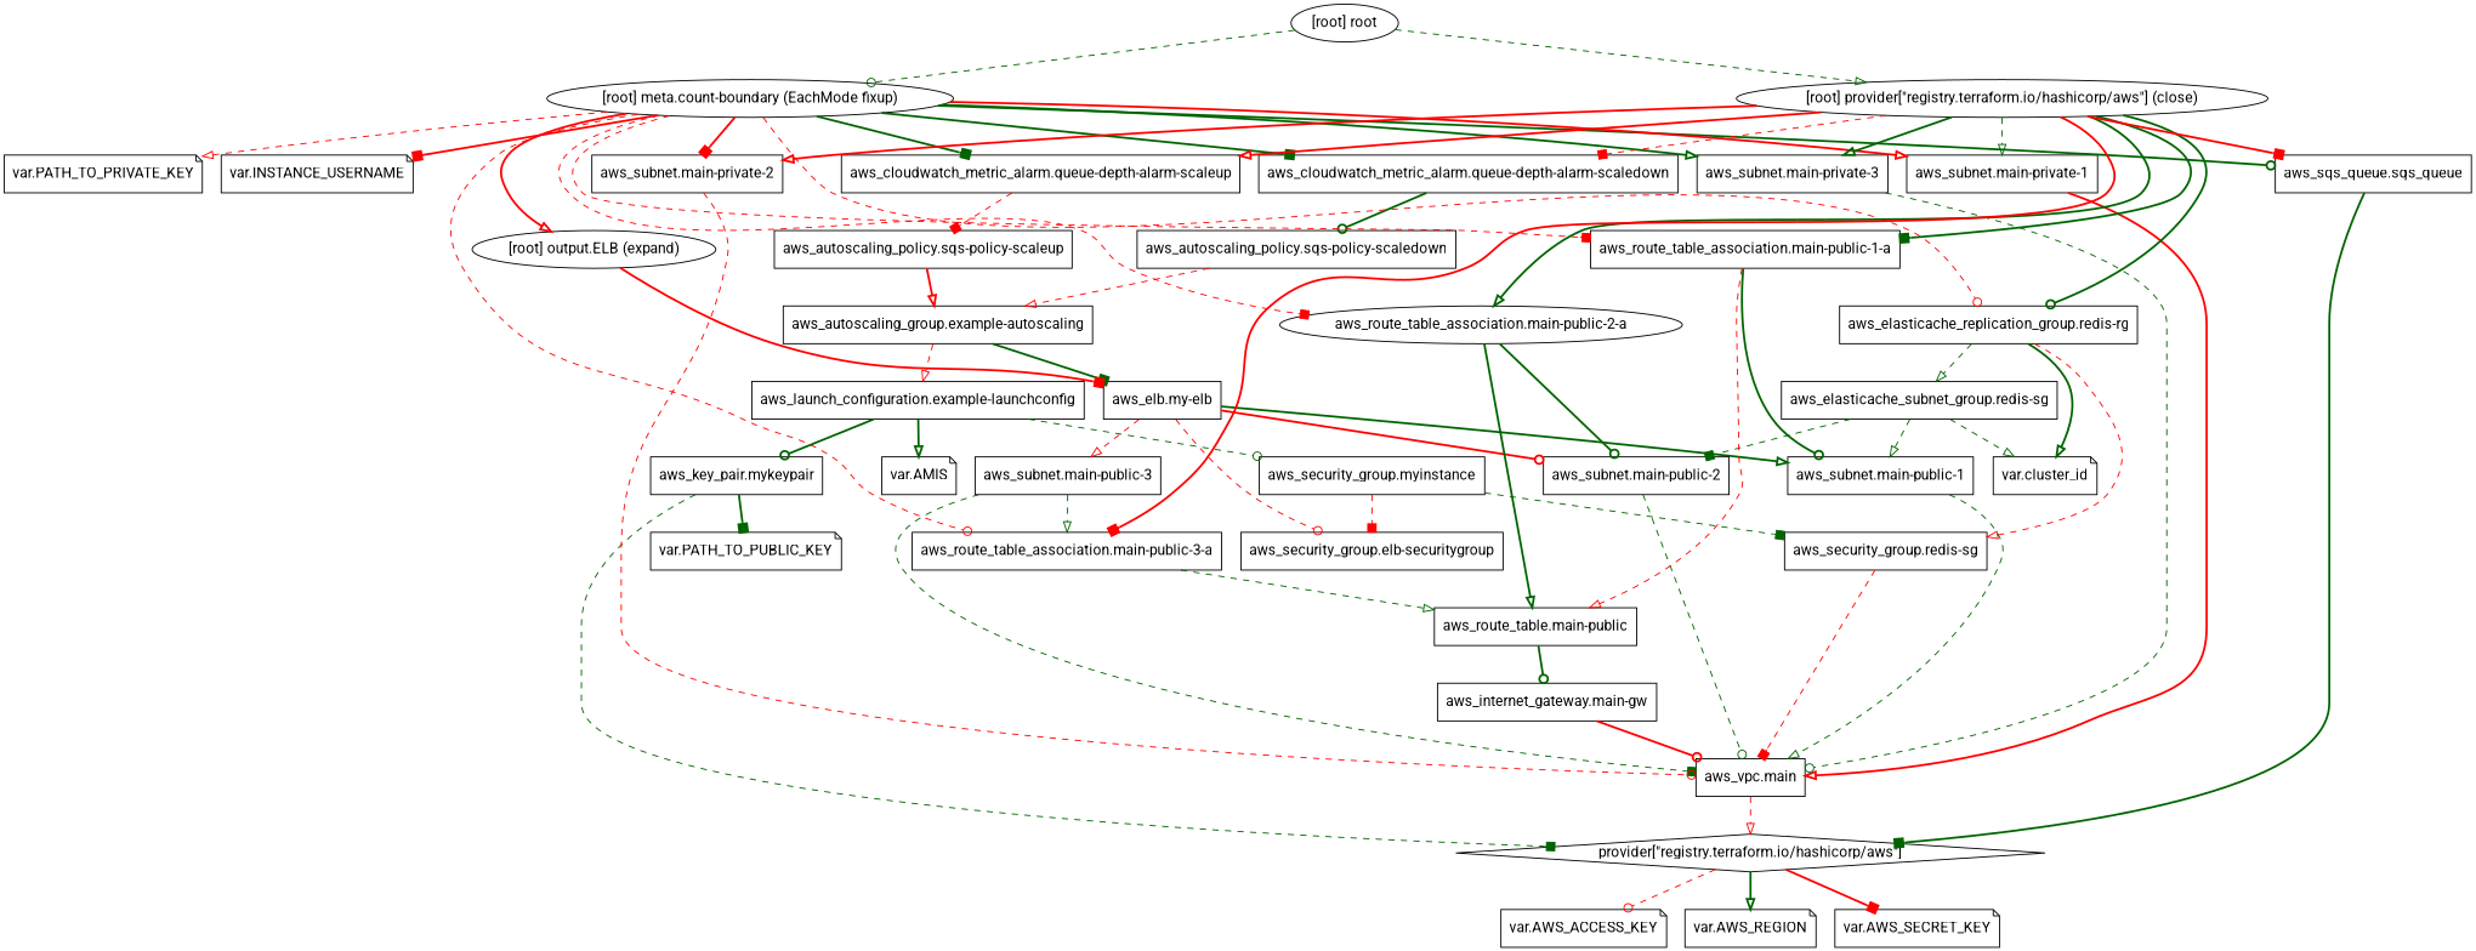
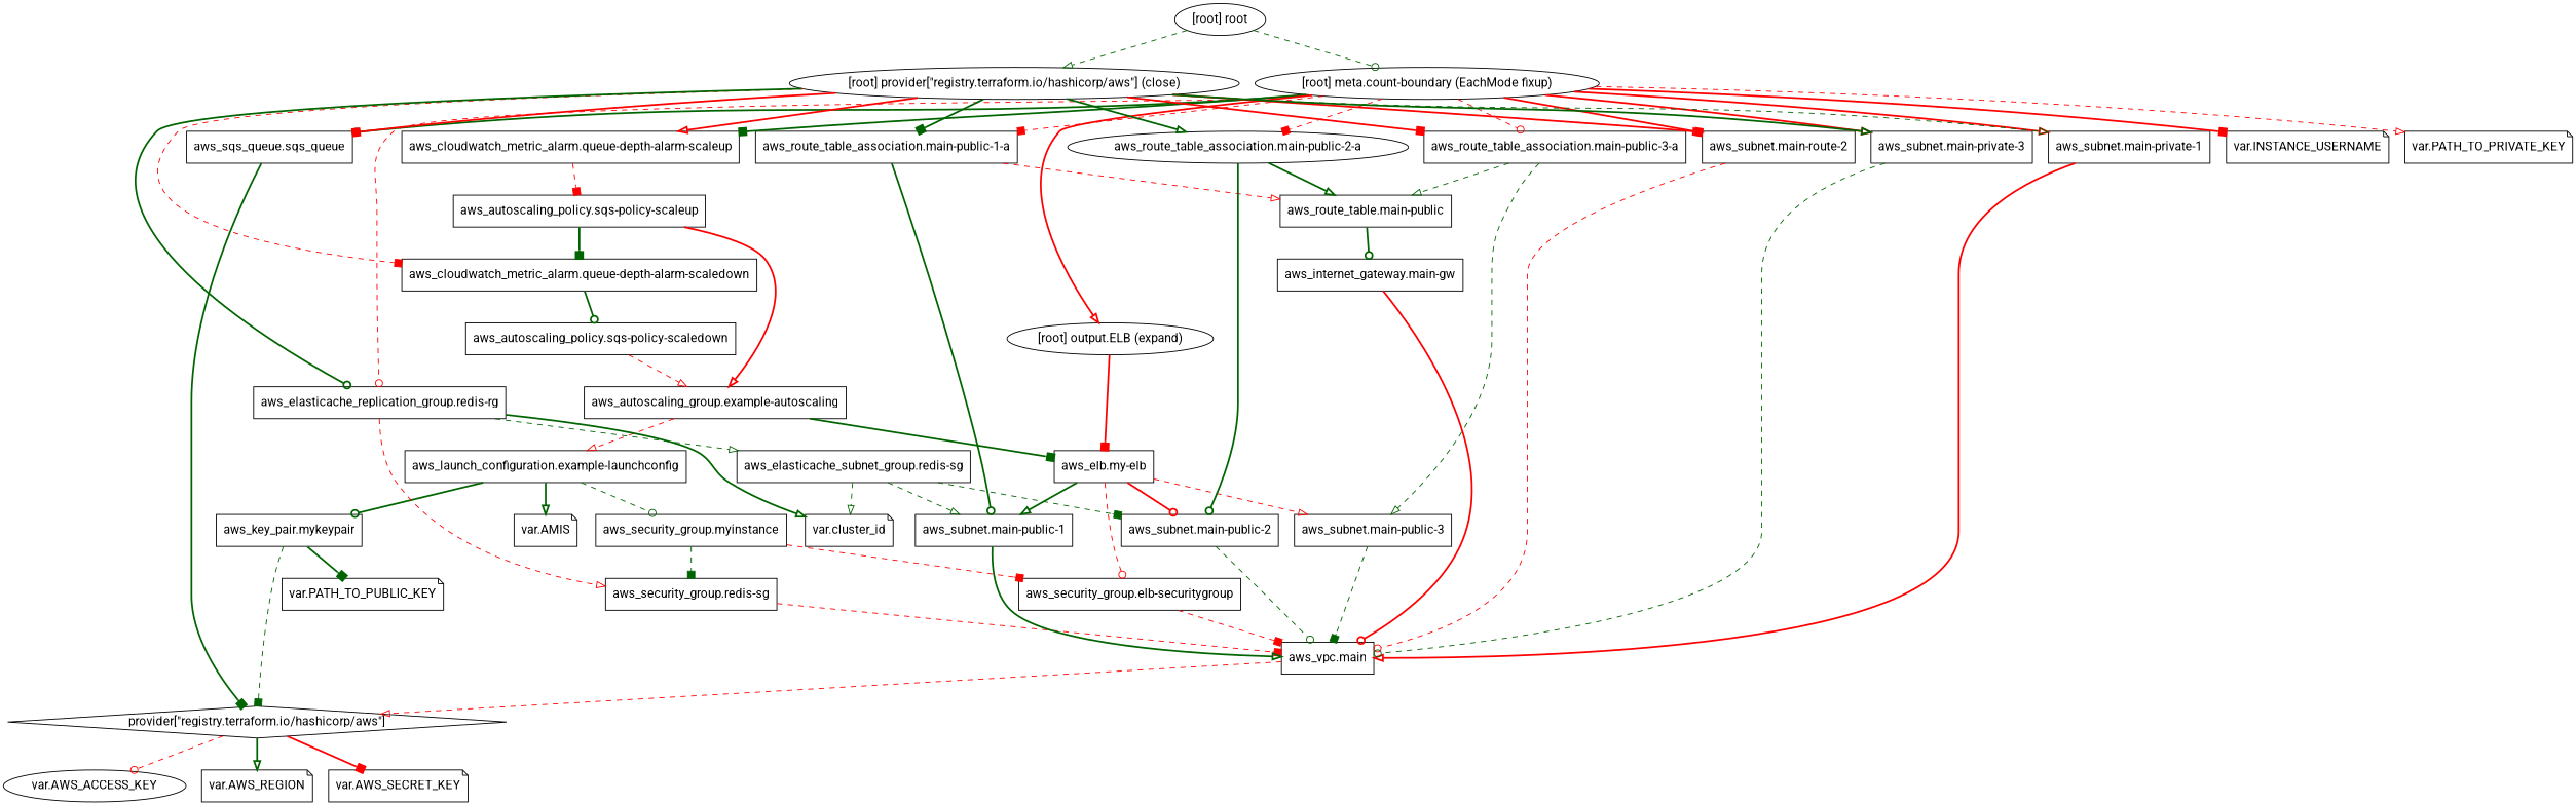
  digraph {
    compound=true
    fontname=Roboto
    newrank=true
    node [fontname=Roboto shape=box]
    edge [arrowhead=onormal color=darkgreen fontname=Roboto style=bold]
    n1 [label="aws_autoscaling_group.example-autoscaling"]
    n2 [label="aws_elb.my-elb"]
    n3 [label="aws_launch_configuration.example-launchconfig"]
    n4 [label="aws_autoscaling_policy.sqs-policy-scaledown"]
    n5 [label="aws_autoscaling_policy.sqs-policy-scaleup"]
    n6 [label="aws_cloudwatch_metric_alarm.queue-depth-alarm-scaledown"]
    n7 [label="aws_cloudwatch_metric_alarm.queue-depth-alarm-scaleup"]
    n8 [label="aws_elasticache_replication_group.redis-rg"]
    n9 [label="aws_elasticache_subnet_group.redis-sg"]
    n10 [label="aws_security_group.redis-sg"]
    n11 [label="var.cluster_id" shape=note]
    n12 [label="aws_subnet.main-public-1"]
    n13 [label="aws_subnet.main-public-2"]
    n14 [label="aws_subnet.main-public-3"]
    n15 [label="aws_security_group.elb-securitygroup"]
    n16 [label="aws_internet_gateway.main-gw"]
    n17 [label="aws_vpc.main"]
    n18 [label="aws_key_pair.mykeypair"]
    n19 [label="provider[\"registry.terraform.io/hashicorp/aws\"]" shape=diamond]
    n20 [label="var.PATH_TO_PUBLIC_KEY" shape=note]
    n21 [label="aws_security_group.myinstance"]
    n22 [label="var.AMIS" shape=note]
    n23 [label="aws_route_table.main-public"]
    n24 [label="aws_route_table_association.main-public-1-a"]
    n25 [label="aws_route_table_association.main-public-2-a" shape=ellipse]
    n26 [label="aws_route_table_association.main-public-3-a"]
    n27 [label="aws_sqs_queue.sqs_queue"]
    n28 [label="aws_subnet.main-private-1"]
-   n29 [label="aws_subnet.main-private-2"]
+   n29 [label="aws_subnet.main-route-2"]
    n30 [label="aws_subnet.main-private-3"]
-   n31 [label="var.AWS_ACCESS_KEY" shape=note]
+   n31 [label="var.AWS_ACCESS_KEY" shape=ellipse]
    n32 [label="var.AWS_REGION" shape=note]
    n33 [label="var.AWS_SECRET_KEY" shape=note]
    n34 [label="var.INSTANCE_USERNAME" shape=note]
    n35 [label="var.PATH_TO_PRIVATE_KEY" shape=note]
    "[root] meta.count-boundary (EachMode fixup)" [shape=""]
    "[root] output.ELB (expand)" [shape=""]
    "[root] provider[\"registry.terraform.io/hashicorp/aws\"] (close)" [shape=""]
    "[root] root" [shape=""]
    subgraph sub_1 {
      n1
      n2
      n3
      n4
      n5
      n6
      n7
      n8
      n9
      n10
      n11
      n12
      n13
      n14
      n15
      n16
      n17
      n18
      n19
      n20
      n21
      n22
      n23
      n24
      n25
      n26
      n27
      n28
      n29
      n30
      n31
      n32
      n33
      n34
      n35
      "[root] meta.count-boundary (EachMode fixup)"
      "[root] output.ELB (expand)"
      "[root] provider[\"registry.terraform.io/hashicorp/aws\"] (close)"
      "[root] root"
    }
    n1 -> n2 [arrowhead=box]
    n1 -> n3 [color=red style=dashed]
    n2 -> n12
    n2 -> n13 [arrowhead=odot color=red]
    n2 -> n14 [color=red style=dashed]
    n2 -> n15 [arrowhead=odot color=red style=dashed]
    n3 -> n18 [arrowhead=odot]
    n3 -> n21 [arrowhead=odot style=dashed]
    n3 -> n22
    n4 -> n1 [color=red style=dashed]
    n5 -> n1 [color=red]
    n6 -> n4 [arrowhead=odot]
    n7 -> n5 [arrowhead=box color=red style=dashed]
    n8 -> n9 [style=dashed]
    n8 -> n10 [color=red style=dashed]
    n8 -> n11
    n9 -> n11 [style=dashed]
    n9 -> n12 [style=dashed]
    n9 -> n13 [arrowhead=box style=dashed]
    n10 -> n17 [arrowhead=box color=red style=dashed]
-   n12 -> n17 [style=dashed]
+   n12 -> n17
    n13 -> n17 [arrowhead=odot style=dashed]
    n14 -> n17 [arrowhead=box style=dashed]
+   n15 -> n17 [arrowhead=box color=red style=dashed]
    n16 -> n17 [arrowhead=odot color=red]
    n17 -> n19 [color=red style=dashed]
    n18 -> n19 [arrowhead=box style=dashed]
    n18 -> n20 [arrowhead=box]
    n19 -> n31 [arrowhead=odot color=red style=dashed]
    n19 -> n32
    n19 -> n33 [arrowhead=box color=red]
    n21 -> n10 [arrowhead=box style=dashed]
    n21 -> n15 [arrowhead=box color=red style=dashed]
    n23 -> n16 [arrowhead=odot]
    n24 -> n12 [arrowhead=odot]
    n24 -> n23 [color=red style=dashed]
    n25 -> n13 [arrowhead=odot]
    n25 -> n23
-   n14 -> n26 [style=dashed]
+   n26 -> n14 [style=dashed]
    n26 -> n23 [style=dashed]
    n27 -> n19 [arrowhead=box]
    n28 -> n17 [color=red]
    n29 -> n17 [arrowhead=odot color=red style=dashed]
    n30 -> n17 [arrowhead=odot style=dashed]
-   "[root] meta.count-boundary (EachMode fixup)" -> n6 [arrowhead=box]
+   n5 -> n6 [arrowhead=box]
    "[root] meta.count-boundary (EachMode fixup)" -> n7 [arrowhead=box]
    "[root] meta.count-boundary (EachMode fixup)" -> n8 [arrowhead=odot color=red style=dashed]
    "[root] meta.count-boundary (EachMode fixup)" -> n24 [arrowhead=box color=red style=dashed]
    "[root] meta.count-boundary (EachMode fixup)" -> n25 [arrowhead=box color=red style=dashed]
    "[root] meta.count-boundary (EachMode fixup)" -> n26 [arrowhead=odot color=red style=dashed]
    "[root] meta.count-boundary (EachMode fixup)" -> n27 [arrowhead=odot]
    "[root] meta.count-boundary (EachMode fixup)" -> n28 [color=red]
    "[root] meta.count-boundary (EachMode fixup)" -> n29 [arrowhead=box color=red]
-   "[root] meta.count-boundary (EachMode fixup)" -> n30
+   "[root] meta.count-boundary (EachMode fixup)" -> n30 [color=red]
    "[root] meta.count-boundary (EachMode fixup)" -> n34 [arrowhead=box color=red]
    "[root] meta.count-boundary (EachMode fixup)" -> n35 [color=red style=dashed]
    "[root] meta.count-boundary (EachMode fixup)" -> "[root] output.ELB (expand)" [color=red]
    "[root] output.ELB (expand)" -> n2 [arrowhead=box color=red]
    "[root] provider[\"registry.terraform.io/hashicorp/aws\"] (close)" -> n6 [arrowhead=box color=red style=dashed]
    "[root] provider[\"registry.terraform.io/hashicorp/aws\"] (close)" -> n7 [color=red]
    "[root] provider[\"registry.terraform.io/hashicorp/aws\"] (close)" -> n8 [arrowhead=odot]
    "[root] provider[\"registry.terraform.io/hashicorp/aws\"] (close)" -> n24 [arrowhead=box]
    "[root] provider[\"registry.terraform.io/hashicorp/aws\"] (close)" -> n25
    "[root] provider[\"registry.terraform.io/hashicorp/aws\"] (close)" -> n26 [arrowhead=box color=red]
    "[root] provider[\"registry.terraform.io/hashicorp/aws\"] (close)" -> n27 [arrowhead=box color=red]
    "[root] provider[\"registry.terraform.io/hashicorp/aws\"] (close)" -> n28 [style=dashed]
    "[root] provider[\"registry.terraform.io/hashicorp/aws\"] (close)" -> n29 [color=red]
    "[root] provider[\"registry.terraform.io/hashicorp/aws\"] (close)" -> n30
    "[root] root" -> "[root] meta.count-boundary (EachMode fixup)" [arrowhead=odot style=dashed]
    "[root] root" -> "[root] provider[\"registry.terraform.io/hashicorp/aws\"] (close)" [style=dashed]
  }
